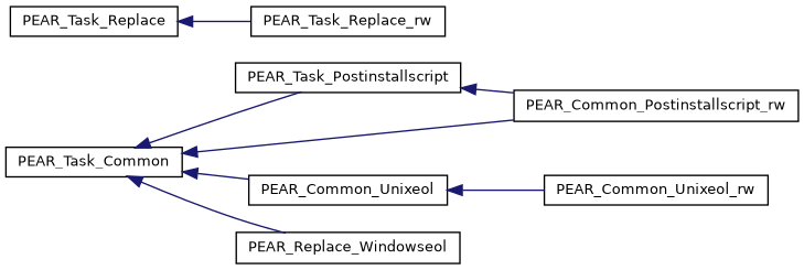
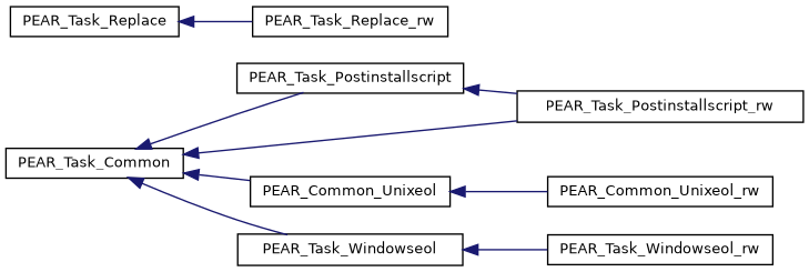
  digraph {
    rankdir=LR
    node [color=black fillcolor=white fontname=Helvetica fontsize=10 shape=record style=filled]
    edge [color=midnightblue dir=back fontname=Helvetica fontsize=10 labelfontname=Helvetica labelfontsize=10 style=solid]
    n1 [height=0.2 label=PEAR_Task_Common width=0.4]
    n2 [height=0.2 label=PEAR_Task_Postinstallscript width=0.4]
    n3 [height=0.2 label=PEAR_Common_Unixeol width=0.4]
-   n4 [height=0.2 label=PEAR_Replace_Windowseol width=0.4]
-   n5 [height=0.2 label=PEAR_Common_Postinstallscript_rw width=0.4]
+   n4 [height=0.2 label=PEAR_Task_Windowseol width=0.4]
+   n5 [height=0.2 label=PEAR_Task_Postinstallscript_rw width=0.4]
    n6 [height=0.2 label=PEAR_Task_Replace width=0.4]
    n7 [height=0.2 label=PEAR_Task_Replace_rw width=0.4]
    n8 [height=0.2 label=PEAR_Common_Unixeol_rw width=0.4]
+   n9 [height=0.2 label=PEAR_Task_Windowseol_rw width=0.4]
    n1 -> n2
    n1 -> n3
    n1 -> n4
    n1 -> n5
    n2 -> n5
    n3 -> n8
+   n4 -> n9
    n6 -> n7
  }
